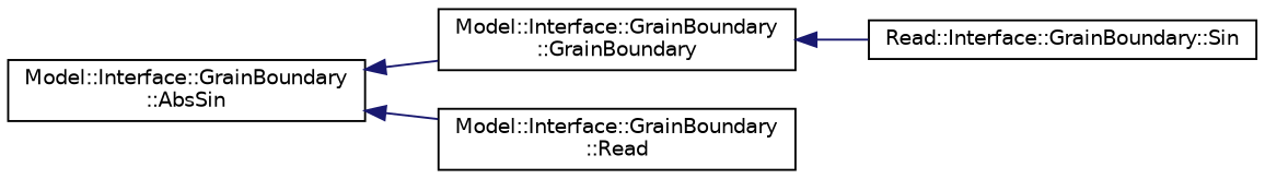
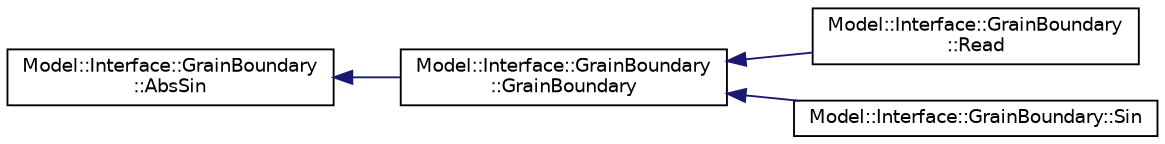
  digraph {
    rankdir=LR
    node [color=black fillcolor=white fontname=Helvetica fontsize=10 shape=record style=filled]
    edge [color=midnightblue dir=back fontname=Helvetica fontsize=10 labelfontname=Helvetica labelfontsize=10 style=solid]
    n1 [height=0.2 label="Model::Interface::GrainBoundary\l::GrainBoundary" width=0.4]
    n2 [height=0.2 label="Model::Interface::GrainBoundary\l::Read" width=0.4]
-   n3 [height=0.2 label="Read::Interface::GrainBoundary::Sin" width=0.4]
+   n3 [height=0.2 label="Model::Interface::GrainBoundary::Sin" width=0.4]
    n4 [height=0.2 label="Model::Interface::GrainBoundary\l::AbsSin" width=0.4]
-   n4 -> n2
+   n1 -> n2
    n1 -> n3
    n4 -> n1
  }
